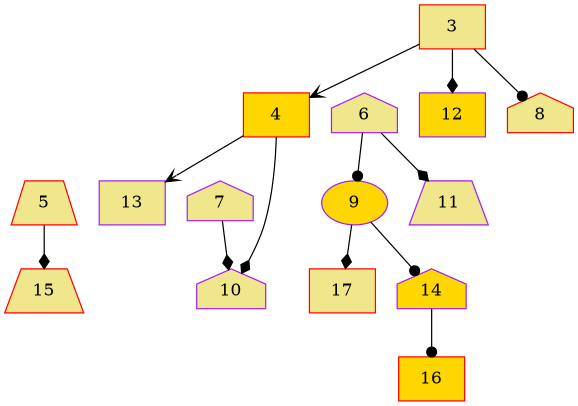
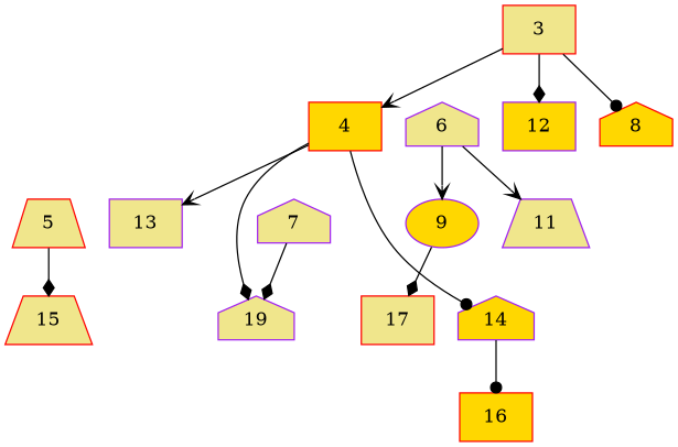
  digraph {
    node [color=purple fillcolor=khaki shape=box style=filled]
    n1 [color=red label=5 shape=trapezium]
    n2 [label=13]
    n3 [color=red label=17]
    n4 [fillcolor=gold label=14 shape=house]
    n5 [label=7 shape=house]
    n6 [fillcolor=gold label=9 shape=ellipse]
    n7 [label=11 shape=trapezium]
    n8 [color=red fillcolor=gold label=4]
    n9 [label=6 shape=house]
    n10 [fillcolor=gold label=12]
-   n11 [color=red label=8 shape=house]
+   n11 [color=red fillcolor=gold label=8 shape=house]
    n12 [color=red label=15 shape=trapezium]
    n13 [color=red fillcolor=gold label=16]
-   n14 [label=10 shape=house]
+   n14 [label=19 shape=house]
    n15 [color=red label=3]
    subgraph sub_1 {
      rank=same
      n1
      n2
    }
    subgraph sub_2 {
      rank=same
      n3
      n4
    }
    subgraph sub_3 {
      rank=same
      n5
      n6
      n7
    }
    subgraph sub_4 {
      rank=same
      n8
      n9
      n10
      n11
    }
    n1 -> n2 [style=invis]
    n1 -> n12 [arrowhead=diamond]
    n3 -> n4 [style=invis]
    n4 -> n13 [arrowhead=dot]
    n5 -> n6 [style=invis]
    n5 -> n14 [arrowhead=diamond]
    n6 -> n3 [arrowhead=diamond]
-   n6 -> n4 [arrowhead=dot]
+   n8 -> n4 [arrowhead=dot]
    n6 -> n7 [style=invis]
    n8 -> n2 [arrowhead=vee]
    n8 -> n9 [style=invis]
    n8 -> n14 [arrowhead=diamond]
-   n9 -> n6 [arrowhead=dot]
-   n9 -> n7 [arrowhead=diamond]
+   n9 -> n6 [arrowhead=vee]
+   n9 -> n7 [arrowhead=vee]
    n9 -> n10 [style=invis]
    n10 -> n11 [style=invis]
    n15 -> n8 [arrowhead=vee]
    n15 -> n10 [arrowhead=diamond]
    n15 -> n11 [arrowhead=dot]
  }
